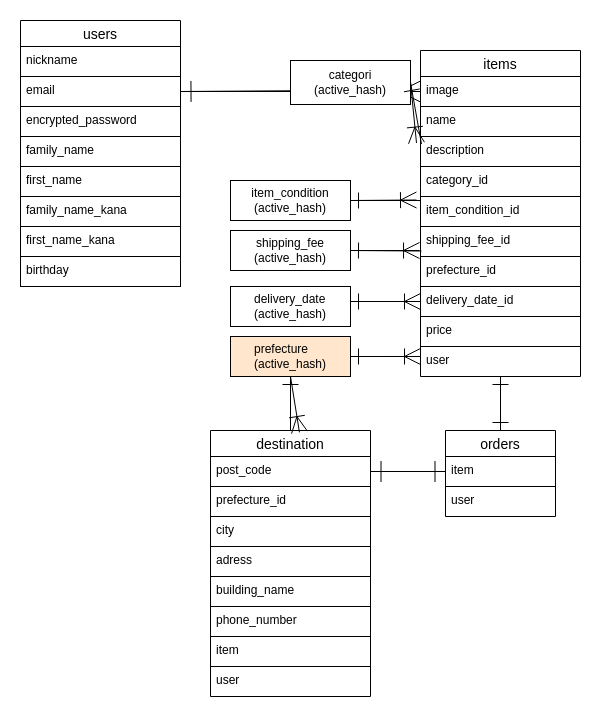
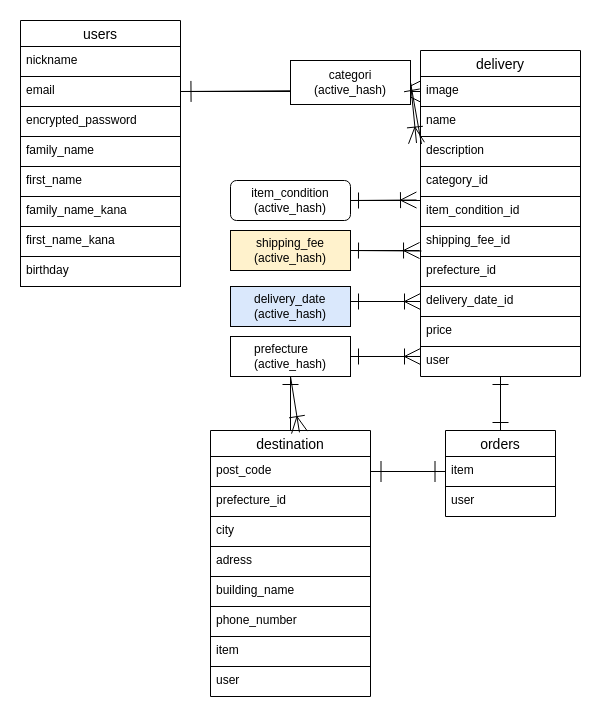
  <mxCell id="0" />
  <mxCell id="1" parent="0" />
  <mxCell id="2" value="users" style="swimlane;fontStyle=0;childLayout=stackLayout;horizontal=1;startSize=26;horizontalStack=0;resizeParent=1;resizeParentMax=0;resizeLast=0;collapsible=1;marginBottom=0;align=center;fontSize=14;" parent="1" vertex="1"><mxGeometry x="20" y="20" width="160" height="266" as="geometry" /></mxCell>
  <mxCell id="3" value="nickname" style="text;strokeColor=default;fillColor=none;spacingLeft=4;spacingRight=4;overflow=hidden;rotatable=0;points=[[0,0.5],[1,0.5]];portConstraint=eastwest;fontSize=12;" parent="2" vertex="1"><mxGeometry y="26" width="160" height="30" as="geometry" /></mxCell>
  <mxCell id="4" value="email" style="text;strokeColor=default;fillColor=none;spacingLeft=4;spacingRight=4;overflow=hidden;rotatable=0;points=[[0,0.5],[1,0.5]];portConstraint=eastwest;fontSize=12;" parent="2" vertex="1"><mxGeometry y="56" width="160" height="30" as="geometry" /></mxCell>
  <mxCell id="5" value="encrypted_password" style="text;strokeColor=none;fillColor=none;spacingLeft=4;spacingRight=4;overflow=hidden;rotatable=0;points=[[0,0.5],[1,0.5]];portConstraint=eastwest;fontSize=12;" parent="2" vertex="1"><mxGeometry y="86" width="160" height="30" as="geometry" /></mxCell>
  <mxCell id="6" value="family_name" style="text;strokeColor=default;fillColor=none;spacingLeft=4;spacingRight=4;overflow=hidden;rotatable=0;points=[[0,0.5],[1,0.5]];portConstraint=eastwest;fontSize=12;" parent="2" vertex="1"><mxGeometry y="116" width="160" height="30" as="geometry" /></mxCell>
  <mxCell id="7" value="first_name" style="text;strokeColor=default;fillColor=none;spacingLeft=4;spacingRight=4;overflow=hidden;rotatable=0;points=[[0,0.5],[1,0.5]];portConstraint=eastwest;fontSize=12;" parent="2" vertex="1"><mxGeometry y="146" width="160" height="30" as="geometry" /></mxCell>
  <mxCell id="8" value="family_name_kana" style="text;strokeColor=none;fillColor=none;spacingLeft=4;spacingRight=4;overflow=hidden;rotatable=0;points=[[0,0.5],[1,0.5]];portConstraint=eastwest;fontSize=12;" parent="2" vertex="1"><mxGeometry y="176" width="160" height="30" as="geometry" /></mxCell>
  <mxCell id="9" value="first_name_kana" style="text;strokeColor=default;fillColor=none;spacingLeft=4;spacingRight=4;overflow=hidden;rotatable=0;points=[[0,0.5],[1,0.5]];portConstraint=eastwest;fontSize=12;" parent="2" vertex="1"><mxGeometry y="206" width="160" height="30" as="geometry" /></mxCell>
  <mxCell id="10" value="birthday" style="text;strokeColor=default;fillColor=none;spacingLeft=4;spacingRight=4;overflow=hidden;rotatable=0;points=[[0,0.5],[1,0.5]];portConstraint=eastwest;fontSize=12;" parent="2" vertex="1"><mxGeometry y="236" width="160" height="30" as="geometry" /></mxCell>
  <mxCell id="11" style="edgeStyle=none;html=1;exitX=0.5;exitY=0;exitDx=0;exitDy=0;entryX=0.5;entryY=1;entryDx=0;entryDy=0;endArrow=ERone;endFill=0;endSize=14;strokeWidth=1;" edge="1" parent="1" source="12" target="51"><mxGeometry relative="1" as="geometry" /></mxCell>
  <mxCell id="12" value="destination" style="swimlane;fontStyle=0;childLayout=stackLayout;horizontal=1;startSize=26;horizontalStack=0;resizeParent=1;resizeParentMax=0;resizeLast=0;collapsible=1;marginBottom=0;align=center;fontSize=14;" parent="1" vertex="1"><mxGeometry x="210" y="430" width="160" height="266" as="geometry" /></mxCell>
  <mxCell id="13" value="post_code" style="text;strokeColor=default;fillColor=none;spacingLeft=4;spacingRight=4;overflow=hidden;rotatable=0;points=[[0,0.5],[1,0.5]];portConstraint=eastwest;fontSize=12;" parent="12" vertex="1"><mxGeometry y="26" width="160" height="30" as="geometry" /></mxCell>
  <mxCell id="14" value="prefecture_id" style="text;strokeColor=none;fillColor=none;spacingLeft=4;spacingRight=4;overflow=hidden;rotatable=0;points=[[0,0.5],[1,0.5]];portConstraint=eastwest;fontSize=12;" parent="12" vertex="1"><mxGeometry y="56" width="160" height="30" as="geometry" /></mxCell>
  <mxCell id="15" value="city" style="text;strokeColor=default;fillColor=none;spacingLeft=4;spacingRight=4;overflow=hidden;rotatable=0;points=[[0,0.5],[1,0.5]];portConstraint=eastwest;fontSize=12;" parent="12" vertex="1"><mxGeometry y="86" width="160" height="30" as="geometry" /></mxCell>
  <mxCell id="16" value="adress" style="text;strokeColor=none;fillColor=none;spacingLeft=4;spacingRight=4;overflow=hidden;rotatable=0;points=[[0,0.5],[1,0.5]];portConstraint=eastwest;fontSize=12;" parent="12" vertex="1"><mxGeometry y="116" width="160" height="30" as="geometry" /></mxCell>
  <mxCell id="17" value="building_name" style="text;strokeColor=default;fillColor=none;spacingLeft=4;spacingRight=4;overflow=hidden;rotatable=0;points=[[0,0.5],[1,0.5]];portConstraint=eastwest;fontSize=12;" parent="12" vertex="1"><mxGeometry y="146" width="160" height="30" as="geometry" /></mxCell>
  <mxCell id="18" value="phone_number" style="text;strokeColor=none;fillColor=none;spacingLeft=4;spacingRight=4;overflow=hidden;rotatable=0;points=[[0,0.5],[1,0.5]];portConstraint=eastwest;fontSize=12;" parent="12" vertex="1"><mxGeometry y="176" width="160" height="30" as="geometry" /></mxCell>
  <mxCell id="19" value="item" style="text;strokeColor=default;fillColor=none;spacingLeft=4;spacingRight=4;overflow=hidden;rotatable=0;points=[[0,0.5],[1,0.5]];portConstraint=eastwest;fontSize=12;" vertex="1" parent="12"><mxGeometry y="206" width="160" height="30" as="geometry" /></mxCell>
  <mxCell id="20" value="user" style="text;strokeColor=none;fillColor=none;spacingLeft=4;spacingRight=4;overflow=hidden;rotatable=0;points=[[0,0.5],[1,0.5]];portConstraint=eastwest;fontSize=12;" vertex="1" parent="12"><mxGeometry y="236" width="160" height="30" as="geometry" /></mxCell>
- <mxCell id="21" value="items" style="swimlane;fontStyle=0;childLayout=stackLayout;horizontal=1;startSize=26;horizontalStack=0;resizeParent=1;resizeParentMax=0;resizeLast=0;collapsible=1;marginBottom=0;align=center;fontSize=14;" parent="1" vertex="1"><mxGeometry x="420" y="50" width="160" height="326" as="geometry" /></mxCell>
+ <mxCell id="21" value="delivery" style="swimlane;fontStyle=0;childLayout=stackLayout;horizontal=1;startSize=26;horizontalStack=0;resizeParent=1;resizeParentMax=0;resizeLast=0;collapsible=1;marginBottom=0;align=center;fontSize=14;" parent="1" vertex="1"><mxGeometry x="420" y="50" width="160" height="326" as="geometry" /></mxCell>
  <mxCell id="22" value="image" style="text;strokeColor=default;fillColor=none;spacingLeft=4;spacingRight=4;overflow=hidden;rotatable=0;points=[[0,0.5],[1,0.5]];portConstraint=eastwest;fontSize=12;" parent="21" vertex="1"><mxGeometry y="26" width="160" height="30" as="geometry" /></mxCell>
  <mxCell id="23" value="name" style="text;strokeColor=default;fillColor=none;spacingLeft=4;spacingRight=4;overflow=hidden;rotatable=0;points=[[0,0.5],[1,0.5]];portConstraint=eastwest;fontSize=12;" parent="21" vertex="1"><mxGeometry y="56" width="160" height="30" as="geometry" /></mxCell>
  <mxCell id="24" value="description" style="text;strokeColor=default;fillColor=none;spacingLeft=4;spacingRight=4;overflow=hidden;rotatable=0;points=[[0,0.5],[1,0.5]];portConstraint=eastwest;fontSize=12;" parent="21" vertex="1"><mxGeometry y="86" width="160" height="30" as="geometry" /></mxCell>
  <mxCell id="25" value="category_id" style="text;strokeColor=none;fillColor=none;spacingLeft=4;spacingRight=4;overflow=hidden;rotatable=0;points=[[0,0.5],[1,0.5]];portConstraint=eastwest;fontSize=12;strokeWidth=5;" parent="21" vertex="1"><mxGeometry y="116" width="160" height="30" as="geometry" /></mxCell>
  <mxCell id="26" value="item_condition_id" style="text;strokeColor=default;fillColor=none;spacingLeft=4;spacingRight=4;overflow=hidden;rotatable=0;points=[[0,0.5],[1,0.5]];portConstraint=eastwest;fontSize=12;" parent="21" vertex="1"><mxGeometry y="146" width="160" height="30" as="geometry" /></mxCell>
  <mxCell id="27" value="shipping_fee_id" style="text;strokeColor=none;fillColor=none;spacingLeft=4;spacingRight=4;overflow=hidden;rotatable=0;points=[[0,0.5],[1,0.5]];portConstraint=eastwest;fontSize=12;" parent="21" vertex="1"><mxGeometry y="176" width="160" height="30" as="geometry" /></mxCell>
  <mxCell id="28" value="prefecture_id" style="text;strokeColor=default;fillColor=none;spacingLeft=4;spacingRight=4;overflow=hidden;rotatable=0;points=[[0,0.5],[1,0.5]];portConstraint=eastwest;fontSize=12;" parent="21" vertex="1"><mxGeometry y="206" width="160" height="30" as="geometry" /></mxCell>
  <mxCell id="29" value="delivery_date_id" style="text;strokeColor=none;fillColor=none;spacingLeft=4;spacingRight=4;overflow=hidden;rotatable=0;points=[[0,0.5],[1,0.5]];portConstraint=eastwest;fontSize=12;" parent="21" vertex="1"><mxGeometry y="236" width="160" height="30" as="geometry" /></mxCell>
  <mxCell id="30" value="price" style="text;strokeColor=default;fillColor=none;spacingLeft=4;spacingRight=4;overflow=hidden;rotatable=0;points=[[0,0.5],[1,0.5]];portConstraint=eastwest;fontSize=12;" parent="21" vertex="1"><mxGeometry y="266" width="160" height="30" as="geometry" /></mxCell>
  <mxCell id="31" value="user" style="text;strokeColor=none;fillColor=none;spacingLeft=4;spacingRight=4;overflow=hidden;rotatable=0;points=[[0,0.5],[1,0.5]];portConstraint=eastwest;fontSize=12;" parent="21" vertex="1"><mxGeometry y="296" width="160" height="30" as="geometry" /></mxCell>
  <mxCell id="32" style="edgeStyle=none;html=1;exitX=0.5;exitY=0;exitDx=0;exitDy=0;endArrow=ERone;endFill=0;endSize=14;strokeWidth=1;" edge="1" parent="1" source="33" target="31"><mxGeometry relative="1" as="geometry" /></mxCell>
  <mxCell id="33" value="orders" style="swimlane;fontStyle=0;childLayout=stackLayout;horizontal=1;startSize=26;horizontalStack=0;resizeParent=1;resizeParentMax=0;resizeLast=0;collapsible=1;marginBottom=0;align=center;fontSize=14;strokeColor=default;" parent="1" vertex="1"><mxGeometry x="445" y="430" width="110" height="86" as="geometry" /></mxCell>
  <mxCell id="34" value="item" style="text;strokeColor=default;fillColor=none;spacingLeft=4;spacingRight=4;overflow=hidden;rotatable=0;points=[[0,0.5],[1,0.5]];portConstraint=eastwest;fontSize=12;" parent="33" vertex="1"><mxGeometry y="26" width="110" height="30" as="geometry" /></mxCell>
  <mxCell id="35" value="user" style="text;strokeColor=none;fillColor=none;spacingLeft=4;spacingRight=4;overflow=hidden;rotatable=0;points=[[0,0.5],[1,0.5]];portConstraint=eastwest;fontSize=12;" parent="33" vertex="1"><mxGeometry y="56" width="110" height="30" as="geometry" /></mxCell>
  <mxCell id="36" style="edgeStyle=none;html=1;startArrow=none;startFill=0;endArrow=ERoneToMany;endFill=0;" parent="1" edge="1"><mxGeometry relative="1" as="geometry"><mxPoint x="390" y="151" as="sourcePoint" /><mxPoint x="390" y="151" as="targetPoint" /><Array as="points"><mxPoint x="390" y="151" /></Array></mxGeometry></mxCell>
  <mxCell id="37" style="edgeStyle=none;html=1;exitX=1;exitY=0.5;exitDx=0;exitDy=0;startArrow=none;startFill=0;endArrow=ERoneToMany;endFill=0;entryX=0;entryY=0.5;entryDx=0;entryDy=0;endSize=19;" parent="1" source="4" target="22" edge="1"><mxGeometry relative="1" as="geometry"><mxPoint x="380" y="151" as="targetPoint" /></mxGeometry></mxCell>
  <mxCell id="38" style="edgeStyle=none;html=1;entryX=1;entryY=0.5;entryDx=0;entryDy=0;startArrow=none;startFill=0;endArrow=ERone;endFill=0;endSize=19;strokeWidth=1;exitX=0;exitY=0.5;exitDx=0;exitDy=0;" parent="1" target="4" edge="1" source="22"><mxGeometry relative="1" as="geometry"><mxPoint x="450" y="151" as="sourcePoint" /><Array as="points"><mxPoint x="330" y="90" /></Array></mxGeometry></mxCell>
  <mxCell id="39" style="edgeStyle=none;html=1;exitX=0;exitY=0.5;exitDx=0;exitDy=0;entryX=1;entryY=0.5;entryDx=0;entryDy=0;startArrow=none;startFill=0;endArrow=ERone;endFill=0;endSize=19;strokeWidth=1;" parent="1" source="34" target="13" edge="1"><mxGeometry relative="1" as="geometry" /></mxCell>
  <mxCell id="40" style="edgeStyle=none;html=1;exitX=1;exitY=0.5;exitDx=0;exitDy=0;entryX=0;entryY=0.5;entryDx=0;entryDy=0;startArrow=none;startFill=0;endArrow=ERone;endFill=0;endSize=19;strokeWidth=1;" parent="1" source="13" target="34" edge="1"><mxGeometry relative="1" as="geometry" /></mxCell>
  <mxCell id="41" style="edgeStyle=none;html=1;exitX=1;exitY=0.5;exitDx=0;exitDy=0;entryX=-0.025;entryY=0.217;entryDx=0;entryDy=0;endArrow=ERoneToMany;endFill=0;endSize=14;strokeWidth=1;entryPerimeter=0;" edge="1" parent="1" source="42" target="24"><mxGeometry relative="1" as="geometry" /></mxCell>
  <mxCell id="42" value="categori&lt;br&gt;(active_hash)" style="whiteSpace=wrap;html=1;align=center;" vertex="1" parent="1"><mxGeometry x="290" y="60" width="120" height="44" as="geometry" /></mxCell>
  <mxCell id="43" style="edgeStyle=none;html=1;exitX=1;exitY=0.5;exitDx=0;exitDy=0;entryX=-0.025;entryY=0.117;entryDx=0;entryDy=0;entryPerimeter=0;endArrow=ERoneToMany;endFill=0;endSize=14;strokeWidth=1;" edge="1" parent="1" source="44" target="26"><mxGeometry relative="1" as="geometry" /></mxCell>
- <mxCell id="44" value="&lt;span style=&quot;text-align: left&quot;&gt;item_condition&lt;/span&gt;&lt;br&gt;&lt;span&gt;(active_hash)&lt;/span&gt;" style="whiteSpace=wrap;html=1;align=center;" vertex="1" parent="1"><mxGeometry x="230" y="180" width="120" height="40" as="geometry" /></mxCell>
+ <mxCell id="44" value="&lt;span style=&quot;text-align: left&quot;&gt;item_condition&lt;/span&gt;&lt;br&gt;&lt;span&gt;(active_hash)&lt;/span&gt;" style="whiteSpace=wrap;html=1;align=center;rounded=1;" vertex="1" parent="1"><mxGeometry x="230" y="180" width="120" height="40" as="geometry" /></mxCell>
  <mxCell id="45" style="edgeStyle=none;html=1;exitX=1;exitY=0.5;exitDx=0;exitDy=0;entryX=-0.006;entryY=0.8;entryDx=0;entryDy=0;entryPerimeter=0;endArrow=ERoneToMany;endFill=0;endSize=14;strokeWidth=1;" edge="1" parent="1" source="46" target="27"><mxGeometry relative="1" as="geometry" /></mxCell>
- <mxCell id="46" value="&lt;div&gt;&lt;span style=&quot;text-align: left&quot;&gt;shipping_fee&lt;/span&gt;&lt;br&gt;&lt;/div&gt;&lt;div&gt;(active_hash)&lt;/div&gt;" style="whiteSpace=wrap;html=1;align=center;" vertex="1" parent="1"><mxGeometry x="230" y="230" width="120" height="40" as="geometry" /></mxCell>
+ <mxCell id="46" value="&lt;div&gt;&lt;span style=&quot;text-align: left&quot;&gt;shipping_fee&lt;/span&gt;&lt;br&gt;&lt;/div&gt;&lt;div&gt;(active_hash)&lt;/div&gt;" style="whiteSpace=wrap;html=1;align=center;fillColor=#fff2cc;" vertex="1" parent="1"><mxGeometry x="230" y="230" width="120" height="40" as="geometry" /></mxCell>
  <mxCell id="47" style="edgeStyle=none;html=1;entryX=0;entryY=0.5;entryDx=0;entryDy=0;endArrow=ERoneToMany;endFill=0;endSize=14;strokeWidth=1;" edge="1" parent="1" target="29"><mxGeometry relative="1" as="geometry"><mxPoint x="350" y="301" as="sourcePoint" /></mxGeometry></mxCell>
- <mxCell id="48" value="&lt;div style=&quot;text-align: left&quot;&gt;delivery_date&lt;/div&gt;&lt;div style=&quot;text-align: left&quot;&gt;(active_hash)&lt;/div&gt;" style="whiteSpace=wrap;html=1;align=center;" vertex="1" parent="1"><mxGeometry x="230" y="286" width="120" height="40" as="geometry" /></mxCell>
+ <mxCell id="48" value="&lt;div style=&quot;text-align: left&quot;&gt;delivery_date&lt;/div&gt;&lt;div style=&quot;text-align: left&quot;&gt;(active_hash)&lt;/div&gt;" style="whiteSpace=wrap;html=1;align=center;fillColor=#dae8fc;" vertex="1" parent="1"><mxGeometry x="230" y="286" width="120" height="40" as="geometry" /></mxCell>
  <mxCell id="49" style="edgeStyle=none;html=1;exitX=1;exitY=0.5;exitDx=0;exitDy=0;entryX=0;entryY=0.333;entryDx=0;entryDy=0;endArrow=ERoneToMany;endFill=0;endSize=14;strokeWidth=1;entryPerimeter=0;" edge="1" parent="1" source="51" target="31"><mxGeometry relative="1" as="geometry" /></mxCell>
  <mxCell id="50" style="edgeStyle=none;html=1;exitX=0.5;exitY=1;exitDx=0;exitDy=0;entryX=0.556;entryY=0.007;entryDx=0;entryDy=0;endArrow=ERoneToMany;endFill=0;endSize=14;strokeWidth=1;entryPerimeter=0;" edge="1" parent="1" source="51" target="12"><mxGeometry relative="1" as="geometry" /></mxCell>
- <mxCell id="51" value="&lt;div style=&quot;text-align: left&quot;&gt;prefecture&lt;/div&gt;&lt;div style=&quot;text-align: left&quot;&gt;(active_hash)&lt;/div&gt;" style="whiteSpace=wrap;html=1;align=center;fillColor=#ffe6cc;" vertex="1" parent="1"><mxGeometry x="230" y="336" width="120" height="40" as="geometry" /></mxCell>
+ <mxCell id="51" value="&lt;div style=&quot;text-align: left&quot;&gt;prefecture&lt;/div&gt;&lt;div style=&quot;text-align: left&quot;&gt;(active_hash)&lt;/div&gt;" style="whiteSpace=wrap;html=1;align=center;" vertex="1" parent="1"><mxGeometry x="230" y="336" width="120" height="40" as="geometry" /></mxCell>
  <mxCell id="52" style="edgeStyle=none;html=1;entryX=0.5;entryY=0;entryDx=0;entryDy=0;endArrow=ERone;endFill=0;endSize=14;strokeWidth=1;" edge="1" parent="1" target="33"><mxGeometry relative="1" as="geometry"><mxPoint x="500" y="380" as="sourcePoint" /></mxGeometry></mxCell>
  <mxCell id="53" style="edgeStyle=none;html=1;exitX=0.006;exitY=0.25;exitDx=0;exitDy=0;entryX=1;entryY=0.5;entryDx=0;entryDy=0;endArrow=ERone;endFill=0;endSize=14;strokeWidth=1;exitPerimeter=0;" edge="1" parent="1" source="24" target="42"><mxGeometry relative="1" as="geometry" /></mxCell>
  <mxCell id="54" style="edgeStyle=none;html=1;exitX=0;exitY=0.133;exitDx=0;exitDy=0;entryX=1;entryY=0.5;entryDx=0;entryDy=0;endArrow=ERone;endFill=0;endSize=14;strokeWidth=1;exitPerimeter=0;" edge="1" parent="1" source="26" target="44"><mxGeometry relative="1" as="geometry" /></mxCell>
  <mxCell id="55" style="edgeStyle=none;html=1;exitX=0.006;exitY=0.817;exitDx=0;exitDy=0;entryX=1;entryY=0.5;entryDx=0;entryDy=0;endArrow=ERone;endFill=0;endSize=14;strokeWidth=1;exitPerimeter=0;" edge="1" parent="1" source="27" target="46"><mxGeometry relative="1" as="geometry" /></mxCell>
  <mxCell id="56" style="edgeStyle=none;html=1;exitX=0;exitY=0.5;exitDx=0;exitDy=0;endArrow=ERone;endFill=0;endSize=14;strokeWidth=1;" edge="1" parent="1" source="29"><mxGeometry relative="1" as="geometry"><mxPoint x="350" y="301" as="targetPoint" /></mxGeometry></mxCell>
  <mxCell id="57" style="edgeStyle=none;html=1;entryX=1;entryY=0.5;entryDx=0;entryDy=0;endArrow=ERone;endFill=0;endSize=14;strokeWidth=1;" edge="1" parent="1" target="51"><mxGeometry relative="1" as="geometry"><mxPoint x="420" y="356" as="sourcePoint" /></mxGeometry></mxCell>
